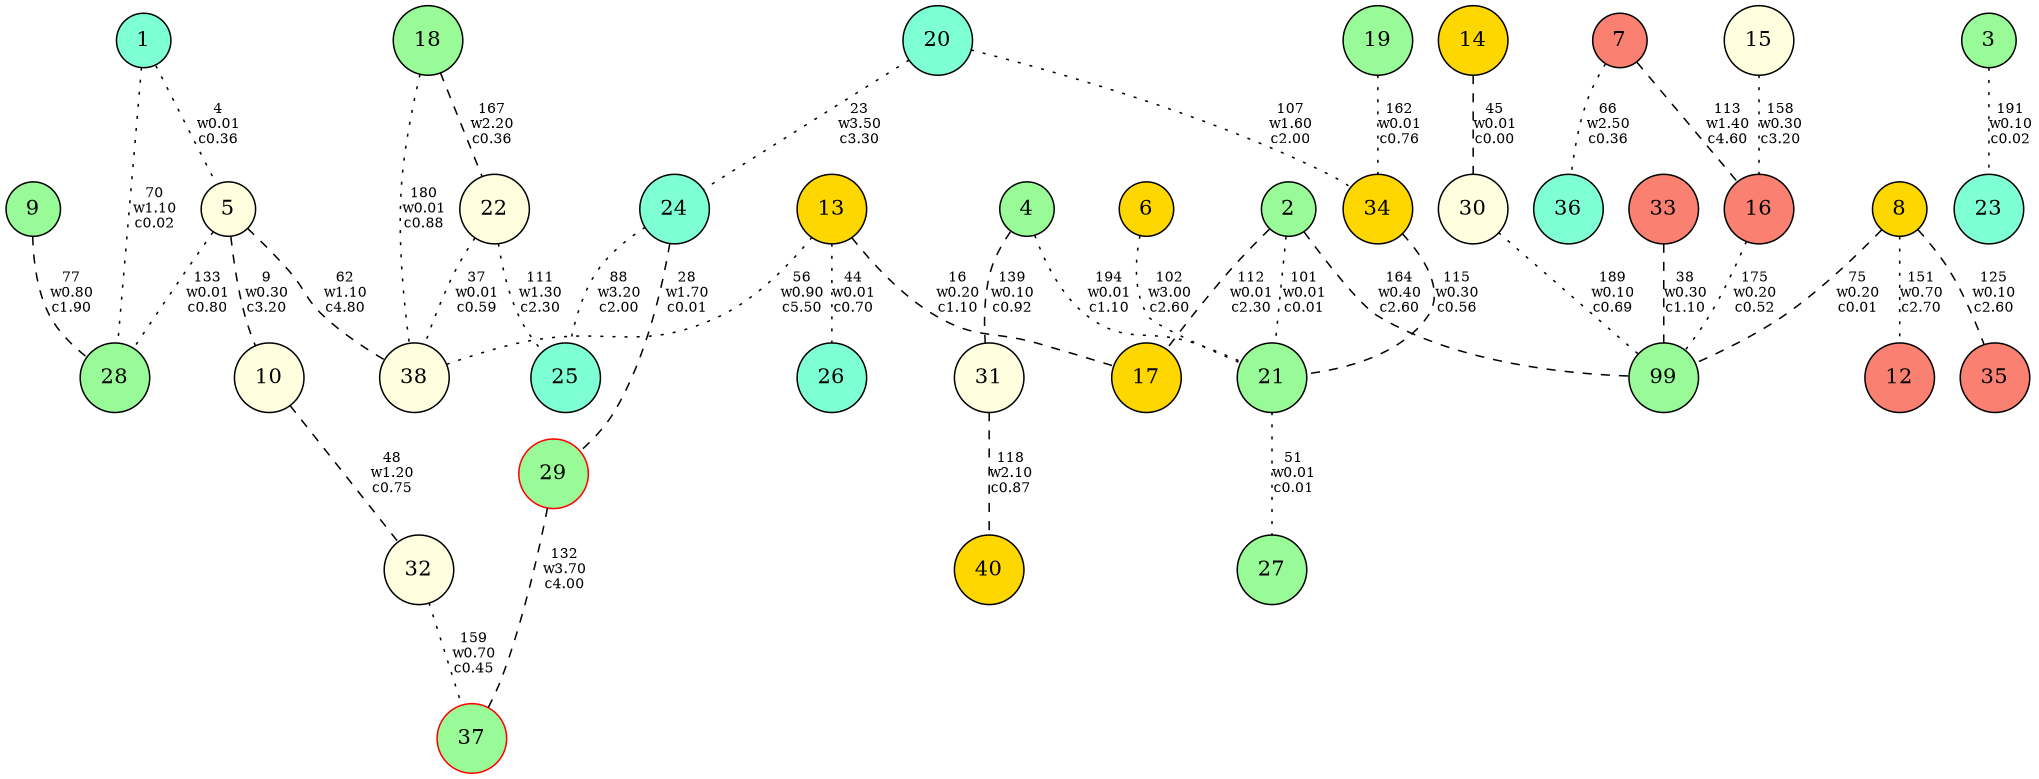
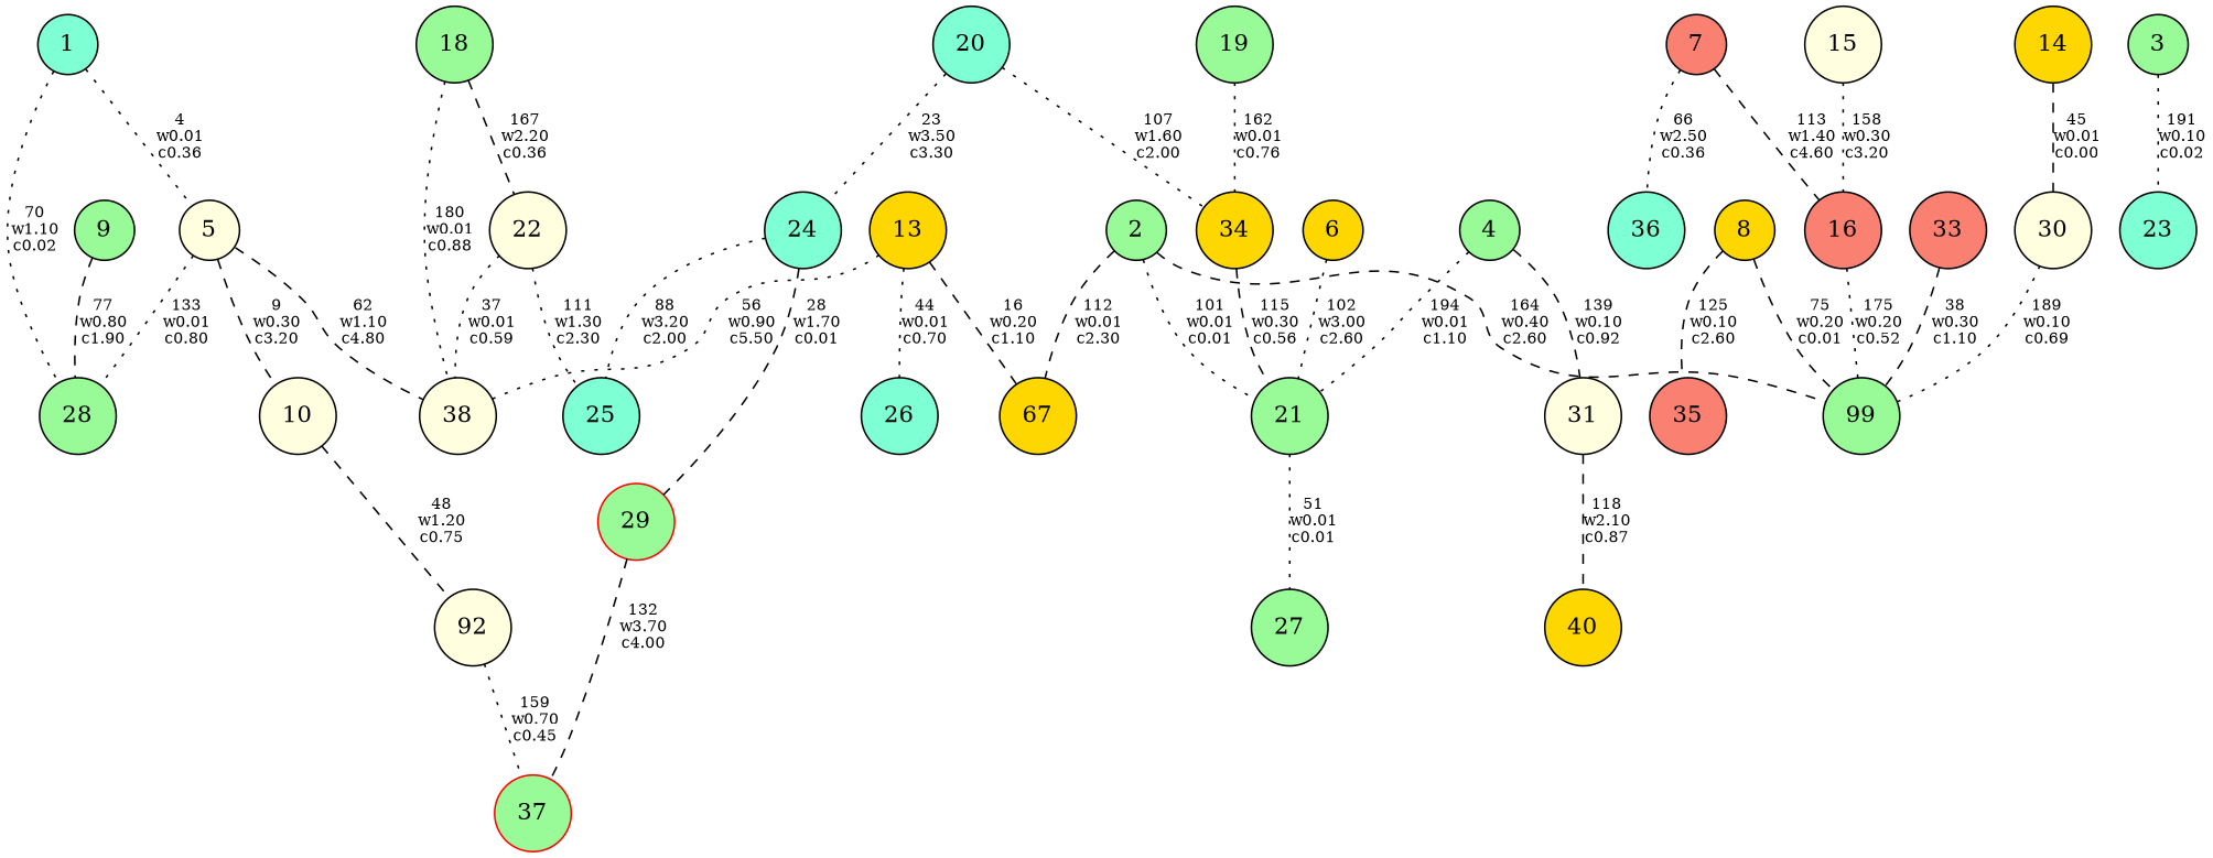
  strict graph {
    Damping=.95
    node [color=black fillcolor=palegreen shape=circle style=filled]
    edge [color=black fontsize=9 style=dotted]
    n1 [fillcolor=aquamarine label=1]
    n2 [fillcolor=lightyellow label=5]
    n3 [label=28]
    n4 [fillcolor=lightyellow label=10]
    n5 [fillcolor=lightyellow label=38]
    n6 [label=2]
-   n7 [fillcolor=gold label=17]
+   n7 [fillcolor=gold label=67]
    n8 [label=21]
    n9 [label=99]
    n10 [label=27]
    n11 [label=3]
    n12 [fillcolor=aquamarine label=23]
    n13 [label=4]
    n14 [fillcolor=lightyellow label=31]
    n15 [fillcolor=gold label=40]
-   n16 [fillcolor=lightyellow label=32]
+   n16 [fillcolor=lightyellow label=92]
    n17 [fillcolor=gold label=6]
    n18 [fillcolor=lightyellow label=22]
    n19 [fillcolor=aquamarine label=25]
    n20 [fillcolor=salmon label=7]
    n21 [fillcolor=salmon label=16]
    n22 [fillcolor=aquamarine label=36]
    n23 [fillcolor=gold label=8]
-   n24 [fillcolor=salmon label=12]
    n25 [fillcolor=salmon label=35]
    n26 [label=9]
    n27 [color="#ff0000" label=37]
    n28 [fillcolor=gold label=13]
    n29 [fillcolor=aquamarine label=26]
    n30 [fillcolor=gold label=14]
    n31 [fillcolor=lightyellow label=30]
    n32 [fillcolor=lightyellow label=15]
    n33 [label=18]
    n34 [label=19]
    n35 [fillcolor=gold label=34]
    n36 [fillcolor=aquamarine label=20]
    n37 [fillcolor=aquamarine label=24]
    n38 [color="#ff0000" label=29]
    n39 [fillcolor=salmon label=33]
    n1 -- n2 [label="4\nw0.01\nc0.36"]
    n1 -- n3 [label="70\nw1.10\nc0.02"]
    n2 -- n3 [label="133\nw0.01\nc0.80"]
    n2 -- n4 [label="9\nw0.30\nc3.20" style=dashed]
    n2 -- n5 [label="62\nw1.10\nc4.80" style=dashed]
    n4 -- n16 [label="48\nw1.20\nc0.75" style=dashed]
    n6 -- n7 [label="112\nw0.01\nc2.30" style=dashed]
    n6 -- n8 [label="101\nw0.01\nc0.01"]
    n6 -- n9 [label="164\nw0.40\nc2.60" style=dashed]
    n8 -- n10 [label="51\nw0.01\nc0.01"]
    n11 -- n12 [label="191\nw0.10\nc0.02"]
    n13 -- n8 [label="194\nw0.01\nc1.10"]
    n13 -- n14 [label="139\nw0.10\nc0.92" style=dashed]
    n14 -- n15 [label="118\nw2.10\nc0.87" style=dashed]
    n16 -- n27 [label="159\nw0.70\nc0.45"]
    n17 -- n8 [label="102\nw3.00\nc2.60"]
    n18 -- n5 [label="37\nw0.01\nc0.59"]
    n18 -- n19 [label="111\nw1.30\nc2.30"]
    n20 -- n21 [label="113\nw1.40\nc4.60" style=dashed]
    n20 -- n22 [label="66\nw2.50\nc0.36"]
    n21 -- n9 [label="175\nw0.20\nc0.52"]
    n23 -- n9 [label="75\nw0.20\nc0.01" style=dashed]
-   n23 -- n24 [label="151\nw0.70\nc2.70"]
    n23 -- n25 [label="125\nw0.10\nc2.60" style=dashed]
    n26 -- n3 [label="77\nw0.80\nc1.90" style=dashed]
    n28 -- n5 [label="56\nw0.90\nc5.50"]
    n28 -- n7 [label="16\nw0.20\nc1.10" style=dashed]
    n28 -- n29 [label="44\nw0.01\nc0.70"]
    n30 -- n31 [label="45\nw0.01\nc0.00" style=dashed]
    n31 -- n9 [label="189\nw0.10\nc0.69"]
    n32 -- n21 [label="158\nw0.30\nc3.20"]
    n33 -- n5 [label="180\nw0.01\nc0.88"]
    n33 -- n18 [label="167\nw2.20\nc0.36" style=dashed]
    n34 -- n35 [label="162\nw0.01\nc0.76"]
    n35 -- n8 [label="115\nw0.30\nc0.56" style=dashed]
    n36 -- n35 [label="107\nw1.60\nc2.00"]
    n36 -- n37 [label="23\nw3.50\nc3.30"]
    n37 -- n19 [label="88\nw3.20\nc2.00"]
    n37 -- n38 [label="28\nw1.70\nc0.01" style=dashed]
    n38 -- n27 [label="132\nw3.70\nc4.00" style=dashed]
    n39 -- n9 [label="38\nw0.30\nc1.10" style=dashed]
  }
